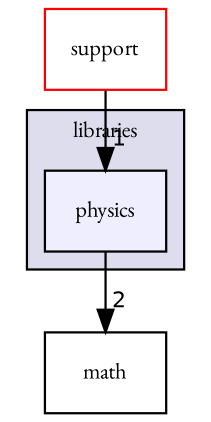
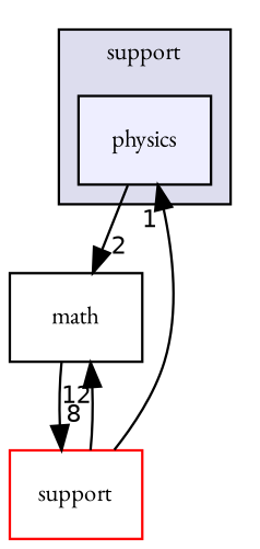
  digraph {
    compound=true
    fontname="EB Garamond"
    node [fontname="EB Garamond" fontsize=10 shape=box style=filled]
    edge [fontname="EB Garamond" labeldistance=1.5 labelfontname=Helvetica labelfontsize=10]
    n1 [fillcolor="#eeeeff" label=physics pencolor=black]
    n2 [label=math style=""]
    n3 [color=red fillcolor=white label=support]
    subgraph cluster_1 {
      bgcolor="#ddddee"
      fontsize=10
-     label=libraries
+     label=support
      pencolor=black
      n1
    }
    n1 -> n2 [headlabel=2]
+   n2 -> n3 [headlabel=8]
    n3 -> n1 [headlabel=1]
+   n3 -> n2 [headlabel=12]
  }
